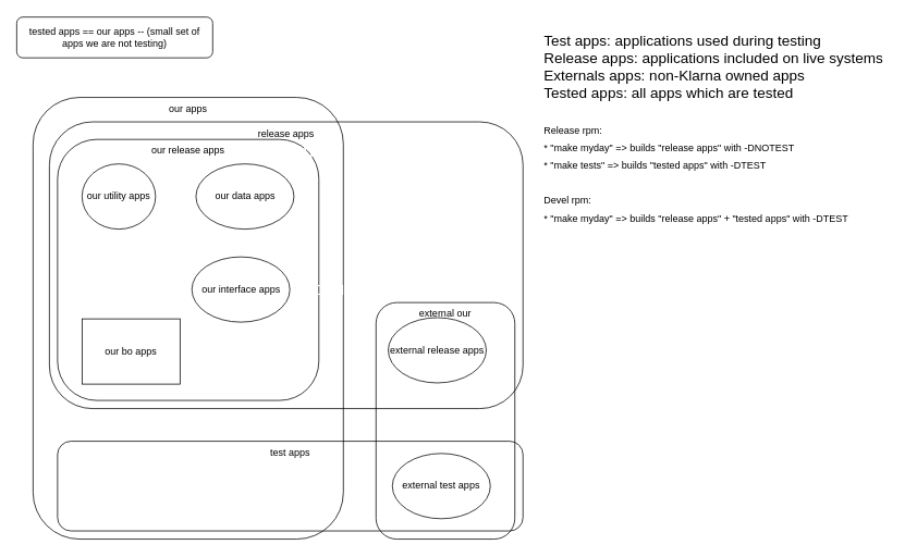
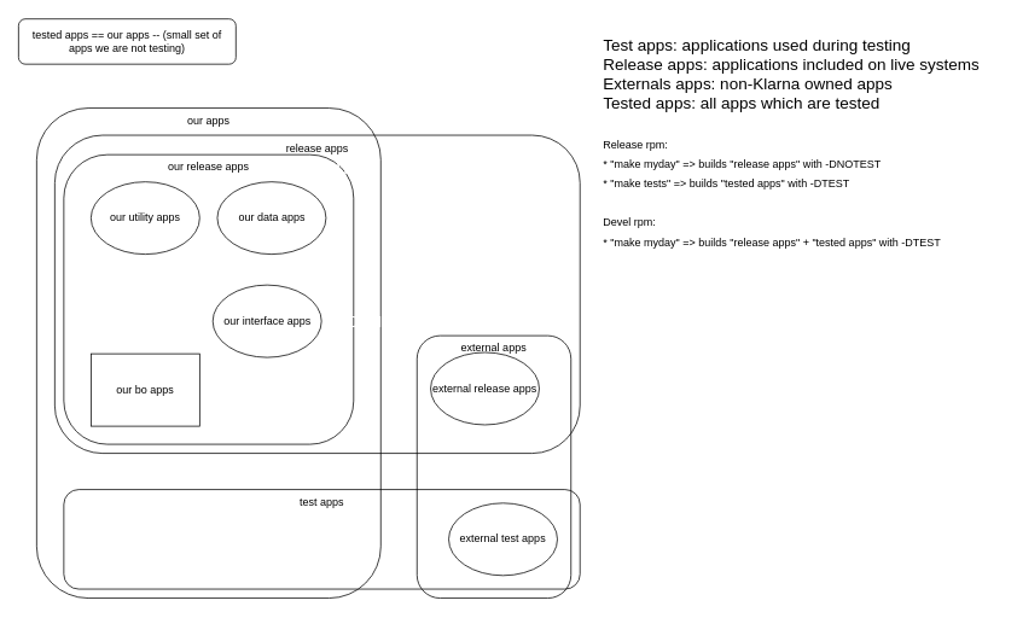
  <mxCell id="0" />
  <mxCell id="1" parent="0" />
  <mxCell id="2" value="release apps" style="rounded=1;whiteSpace=wrap;html=1;fillColor=none;labelPosition=center;verticalLabelPosition=middle;align=center;verticalAlign=top;" vertex="1" parent="1"><mxGeometry x="60" y="148.5" width="580" height="351.5" as="geometry" /></mxCell>
- <mxCell id="3" value="external our" style="rounded=1;whiteSpace=wrap;html=1;fillColor=none;labelPosition=center;verticalLabelPosition=middle;align=center;verticalAlign=top;" vertex="1" parent="1"><mxGeometry x="460" y="370" width="170" height="290" as="geometry" /></mxCell>
+ <mxCell id="3" value="external apps" style="rounded=1;whiteSpace=wrap;html=1;fillColor=none;labelPosition=center;verticalLabelPosition=middle;align=center;verticalAlign=top;" vertex="1" parent="1"><mxGeometry x="460" y="370" width="170" height="290" as="geometry" /></mxCell>
  <mxCell id="4" value="our apps" style="rounded=1;whiteSpace=wrap;html=1;labelPosition=center;verticalLabelPosition=middle;align=center;verticalAlign=top;fillColor=none;" vertex="1" parent="1"><mxGeometry x="40" y="118.5" width="380" height="541.5" as="geometry" /></mxCell>
  <mxCell id="5" value="test apps" style="rounded=1;whiteSpace=wrap;html=1;labelPosition=center;verticalLabelPosition=middle;align=center;verticalAlign=top;fillColor=none;" vertex="1" parent="1"><mxGeometry x="70" y="540" width="570" height="110" as="geometry" /></mxCell>
  <mxCell id="6" value="our release apps" style="rounded=1;whiteSpace=wrap;html=1;labelPosition=center;verticalLabelPosition=middle;align=center;verticalAlign=top;fillColor=none;" vertex="1" parent="1"><mxGeometry x="70" y="170" width="320" height="320" as="geometry" /></mxCell>
  <mxCell id="7" value="Invention" style="text;fontSize=24;align=center;verticalAlign=middle;html=1;fontColor=#FFFFFF;" parent="1" vertex="1"><mxGeometry x="239.5" y="148.5" width="190" height="70" as="geometry" /></mxCell>
  <mxCell id="8" value="Revolution" style="text;fontSize=24;align=center;verticalAlign=middle;html=1;fontColor=#FFFFFF;" parent="1" vertex="1"><mxGeometry x="850" y="520" width="190" height="70" as="geometry" /></mxCell>
  <mxCell id="9" value="Tradition" style="text;fontSize=24;align=center;verticalAlign=middle;html=1;fontColor=#FFFFFF;" parent="1" vertex="1"><mxGeometry x="439.5" y="478.5" width="190" height="70" as="geometry" /></mxCell>
  <mxCell id="10" value="Military" style="text;align=center;html=1;fontColor=#FFFFFF;fontSize=16;" parent="1" vertex="1"><mxGeometry x="509.5" y="118.5" width="40" height="40" as="geometry" /></mxCell>
  <mxCell id="11" value="Conflict" style="text;align=center;html=1;fontColor=#FFFFFF;fontSize=16;" parent="1" vertex="1"><mxGeometry x="389.5" y="338.5" width="40" height="40" as="geometry" /></mxCell>
  <mxCell id="12" value="Chaos" style="text;align=center;html=1;fontColor=#FFFFFF;fontSize=16;" parent="1" vertex="1"><mxGeometry x="720" y="337.75" width="40" height="40" as="geometry" /></mxCell>
  <mxCell id="13" value="Balance" style="text;align=center;html=1;fontColor=#FFFFFF;fontSize=16;" parent="1" vertex="1"><mxGeometry x="509.5" y="268.5" width="40" height="40" as="geometry" /></mxCell>
  <mxCell id="14" value="our interface apps" style="ellipse;whiteSpace=wrap;html=1;" vertex="1" parent="1"><mxGeometry x="234.5" y="314" width="120" height="80" as="geometry" /></mxCell>
  <mxCell id="15" value="our data apps" style="ellipse;whiteSpace=wrap;html=1;" vertex="1" parent="1"><mxGeometry x="239.5" y="200" width="120" height="80" as="geometry" /></mxCell>
  <mxCell id="16" value="our bo apps" style="whiteSpace=wrap;html=1;rounded=0;" vertex="1" parent="1"><mxGeometry x="100" y="390" width="120" height="80" as="geometry" /></mxCell>
- <mxCell id="17" value="our utility apps" style="ellipse;whiteSpace=wrap;html=1;" vertex="1" parent="1"><mxGeometry x="100" y="200" width="90" height="80" as="geometry" /></mxCell>
+ <mxCell id="17" value="our utility apps" style="ellipse;whiteSpace=wrap;html=1;" vertex="1" parent="1"><mxGeometry x="100" y="200" width="120" height="80" as="geometry" /></mxCell>
  <mxCell id="18" value="external release apps" style="ellipse;whiteSpace=wrap;html=1;" vertex="1" parent="1"><mxGeometry x="475" y="388.5" width="120" height="80" as="geometry" /></mxCell>
- <mxCell id="19" value="external test apps" style="ellipse;whiteSpace=wrap;html=1;" vertex="1" parent="1"><mxGeometry x="480" y="555" width="120" height="80" as="geometry" /></mxCell>
+ <mxCell id="19" value="external test apps" style="ellipse;whiteSpace=wrap;html=1;" vertex="1" parent="1"><mxGeometry x="495" y="555" width="120" height="80" as="geometry" /></mxCell>
  <mxCell id="20" value="Test apps: applications used during testing&lt;br style=&quot;font-size: 18px&quot;&gt;Release apps: applications included on live systems&lt;br style=&quot;font-size: 18px&quot;&gt;Externals apps: non-Klarna owned apps&lt;br style=&quot;font-size: 18px&quot;&gt;Tested apps: all apps which are tested&lt;br&gt;&lt;font style=&quot;font-size: 12px&quot;&gt;&lt;font style=&quot;font-size: 12px&quot;&gt;&lt;br&gt;Release rpm:&lt;br&gt;* &quot;make myday&quot; =&amp;gt; builds &quot;release apps&quot; with -DNOTEST&lt;br&gt;&lt;/font&gt;* &quot;make tests&quot; =&amp;gt; builds &quot;tested apps&quot; with -DTEST&lt;br&gt;&lt;br&gt;Devel rpm:&lt;br&gt;* &quot;make myday&quot; =&amp;gt; builds &quot;release apps&quot; + &quot;tested apps&quot; with -DTEST&lt;br&gt;&lt;/font&gt;" style="text;html=1;strokeColor=none;fillColor=none;spacing=5;spacingTop=-20;whiteSpace=wrap;overflow=hidden;rounded=0;align=left;fontSize=18;" vertex="1" parent="1"><mxGeometry x="661" y="49" width="440" height="330" as="geometry" /></mxCell>
  <mxCell id="21" value="tested apps == our apps -- (small set of apps we are not testing)&lt;br&gt;" style="rounded=1;whiteSpace=wrap;html=1;fontSize=12;align=center;" vertex="1" parent="1"><mxGeometry x="20" y="20" width="240" height="50" as="geometry" /></mxCell>
